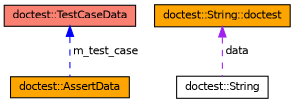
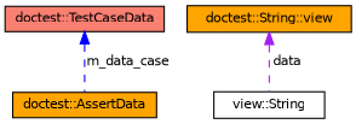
  digraph {
    node [color=black fillcolor=orange fontname=Helvetica fontsize=10 shape=record style=filled]
    edge [dir=back fontname=Helvetica fontsize=10 labelfontname=Helvetica labelfontsize=10 style=dashed]
    n1 [fontcolor=black height=0.2 label="doctest::AssertData" width=0.4]
    n2 [fillcolor=salmon height=0.2 label="doctest::TestCaseData" width=0.4]
-   n3 [fillcolor=white height=0.2 label="doctest::String" width=0.4]
-   n4 [height=0.2 label="doctest::String::doctest" width=0.4]
-   n2 -> n1 [color=blue label=" m_test_case"]
+   n3 [fillcolor=white height=0.2 label="view::String" width=0.4]
+   n4 [height=0.2 label="doctest::String::view" width=0.4]
+   n2 -> n1 [color=blue label=" m_data_case"]
    n4 -> n3 [color=purple label=" data"]
  }
